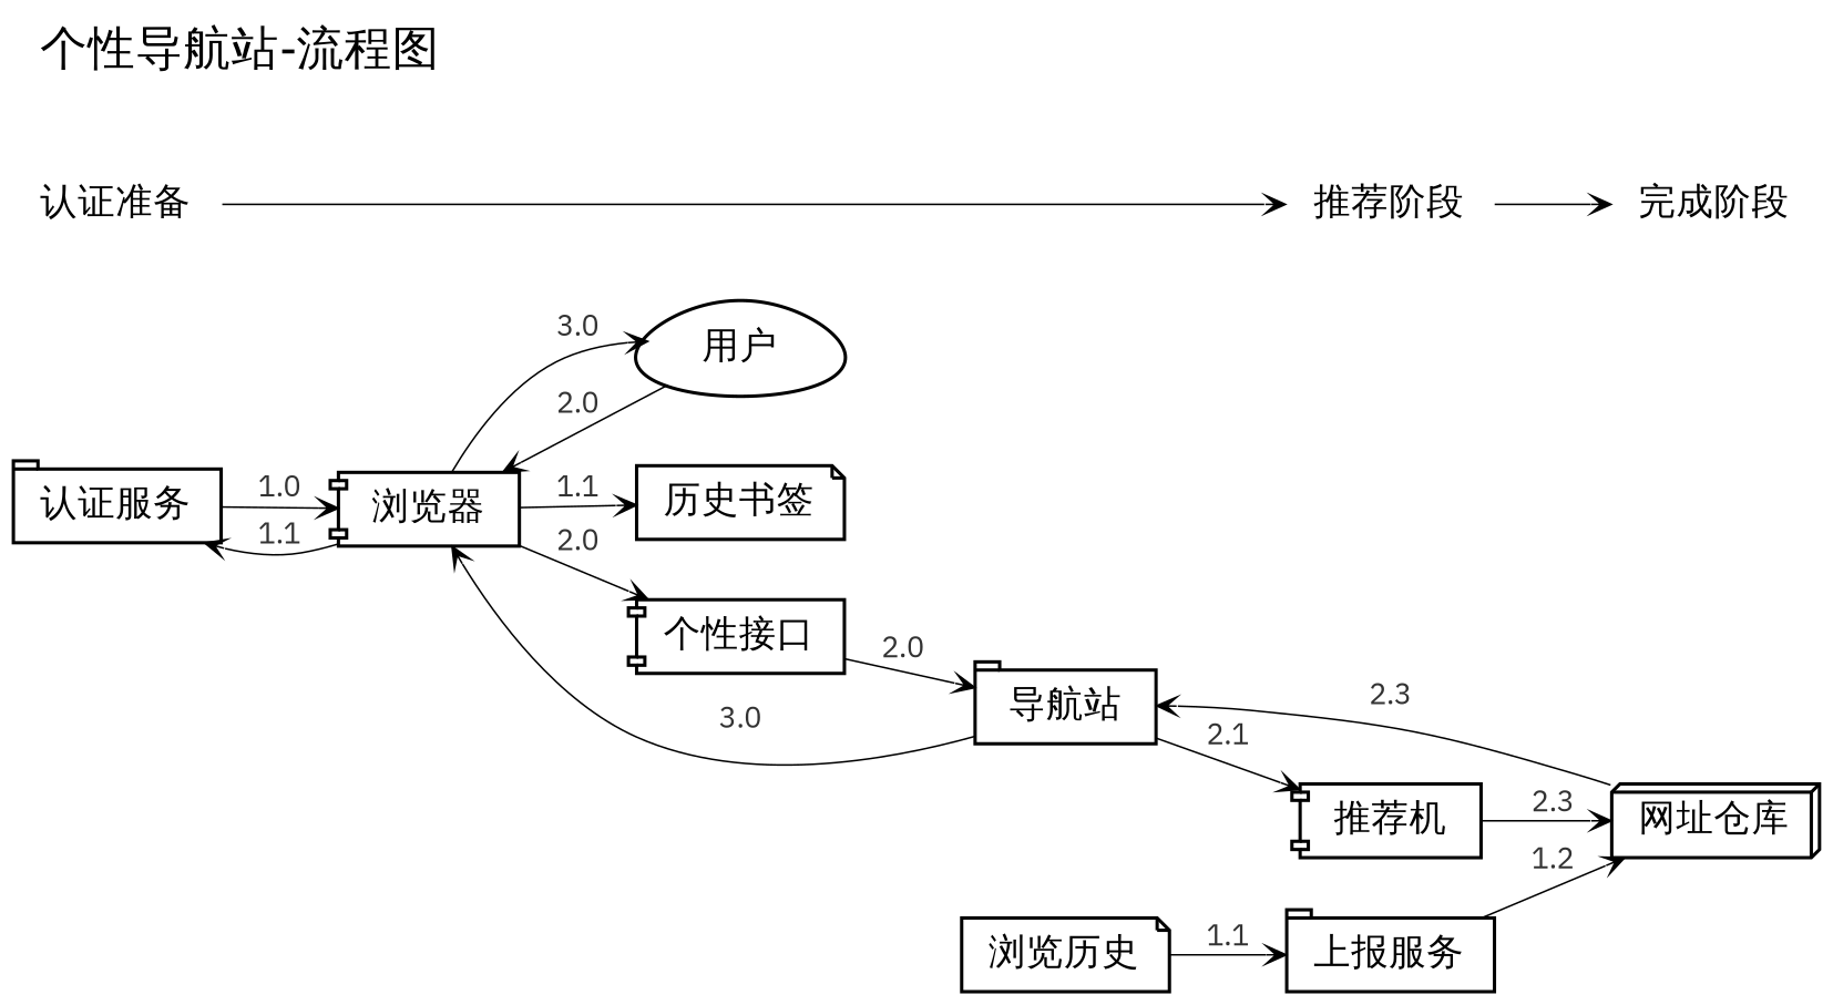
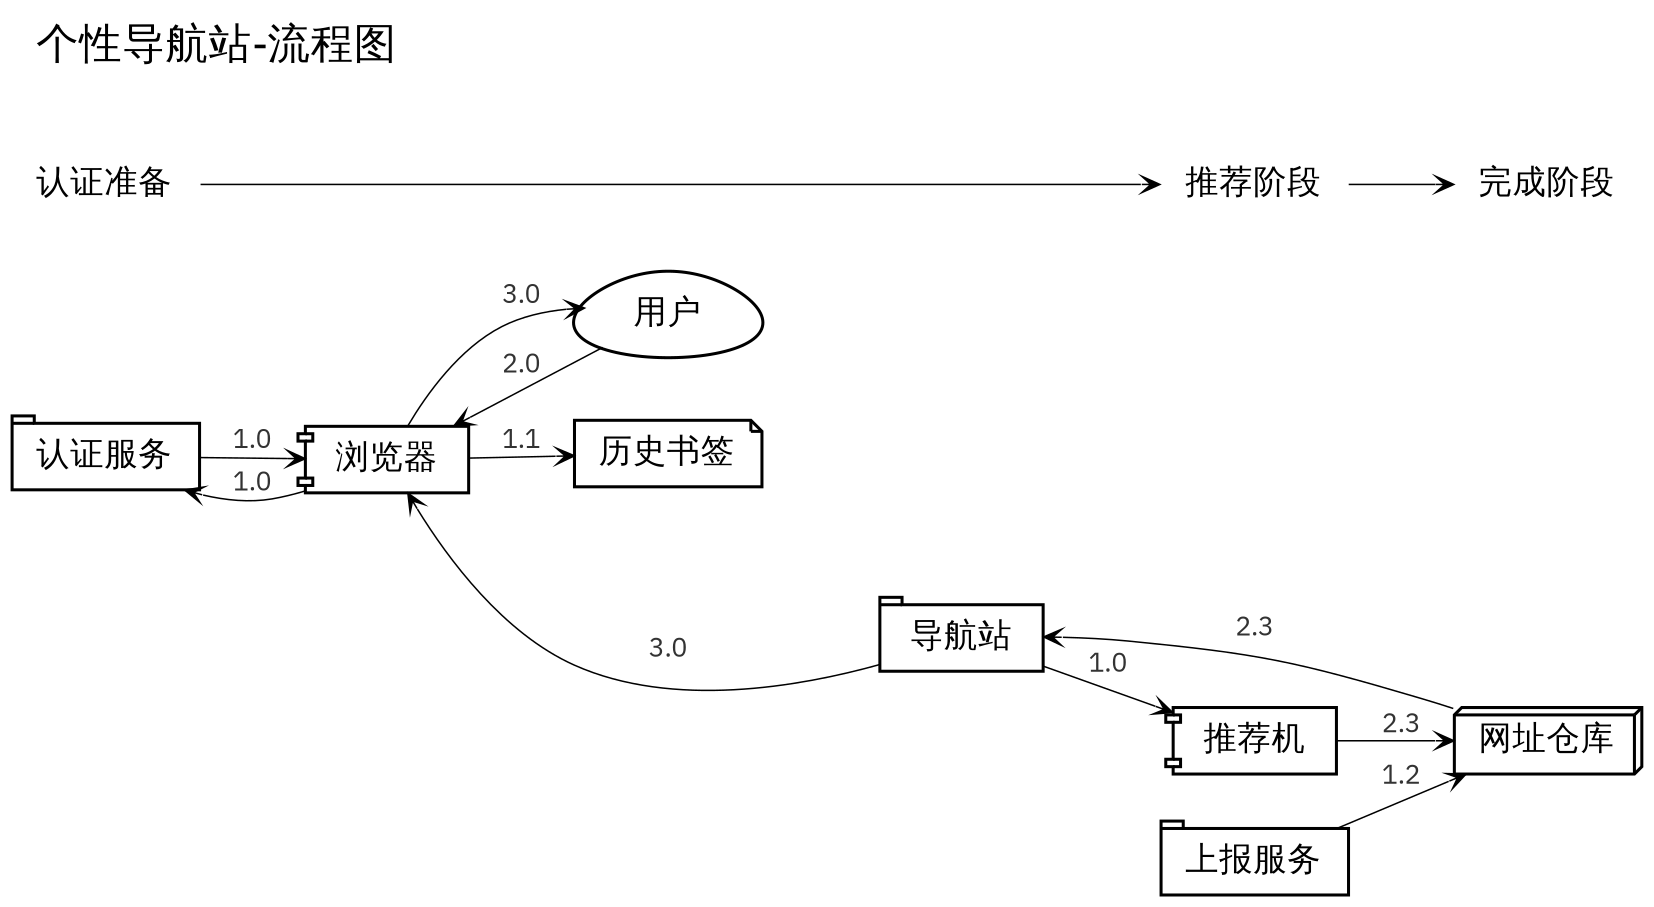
  digraph {
    fontname="IBM Plex Sans"
    fontsize=14.0
    label="个性导航站-流程图"
    labeljust=l
    labelloc=t
    rankdir=LR
    ranksep=0.3
    node [fontname="IBM Plex Sans" fontsize=11.0 shape=tab]
    edge [arrowhead=vee arrowsize=0.6 arrowtail=none fontcolor="#333333" fontname="IBM Plex Sans" fontsize=9.0 style="setlinewidth(0.5)"]
    n1 [height=0.3 label="认证服务"]
    n2 [height=0.3 label="认证准备" shape=plaintext]
    n3 [height=0.3 label="推荐机" shape=component]
    n4 [height=0.3 label="推荐阶段" shape=plaintext]
    n5 [height=0.3 label="网址仓库" shape=box3d]
    n6 [height=0.3 label="完成阶段" shape=plaintext]
    n7 [height=0.3 label="浏览器" shape=component]
    n8 [height=0.3 label="导航站"]
    n9 [height=0.3 label="用户" shape=egg]
    n10 [height=0.3 label="历史书签" shape=note]
-   n11 [height=0.3 label="个性接口" shape=component]
-   n12 [height=0.3 label="浏览历史" shape=note]
    n13 [height=0.3 label="上报服务"]
    subgraph sub_1 {
      rank=same
      n1
      n2
    }
    subgraph sub_2 {
      rank=same
      n3
      n4
    }
    subgraph sub_3 {
      rank=same
      n5
      n6
    }
    n1 -> n7 [label=1.0]
    n2 -> n4
    n3 -> n5 [label=2.3]
    n4 -> n6
    n5 -> n8 [label=2.3]
-   n7 -> n1 [label=1.1]
+   n7 -> n1 [label=1.0]
    n7 -> n9 [label=3.0]
    n7 -> n10 [label=1.1]
-   n7 -> n11 [label=2.0]
-   n8 -> n3 [label=2.1]
+   n8 -> n3 [label=1.0]
    n8 -> n7 [label=3.0]
    n9 -> n7 [label=2.0]
-   n11 -> n8 [label=2.0]
-   n12 -> n13 [label=1.1]
    n13 -> n5 [label=1.2]
  }
